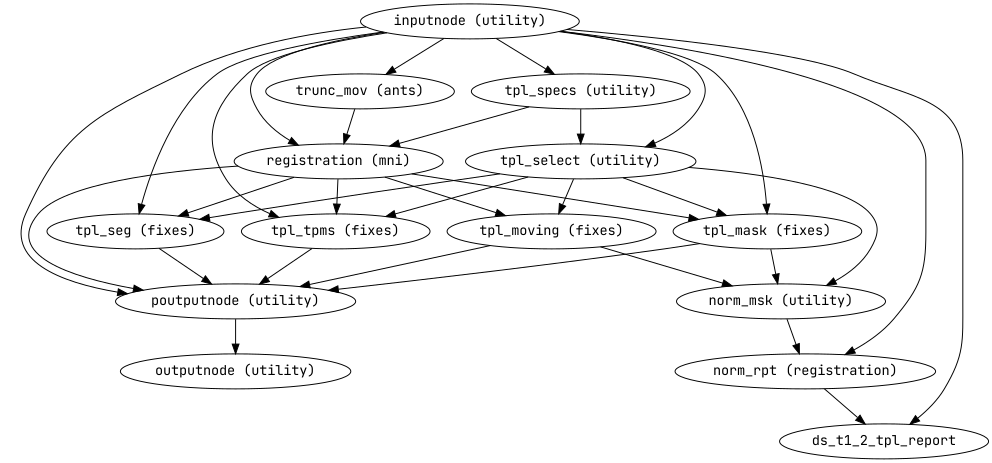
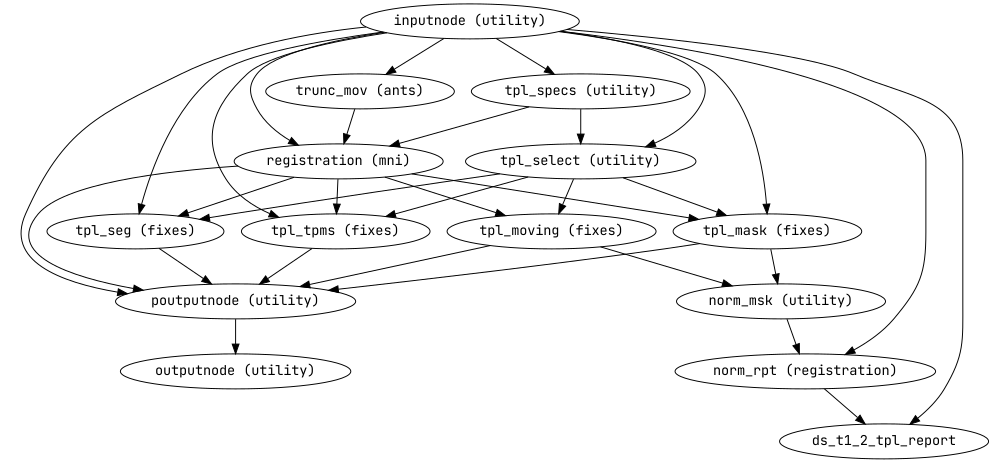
  strict digraph {
    fontname="JetBrains Mono"
    node [fontname="JetBrains Mono"]
    edge [fontname="JetBrains Mono"]
    "inputnode (utility)"
    "tpl_specs (utility)"
    "tpl_select (utility)"
    "registration (mni)"
    "trunc_mov (ants)"
    "tpl_mask (fixes)"
    "tpl_seg (fixes)"
    "tpl_tpms (fixes)"
    "poutputnode (utility)"
    "norm_rpt (registration)"
    ds_t1_2_tpl_report
    "tpl_moving (fixes)"
    "norm_msk (utility)"
    "outputnode (utility)"
    "inputnode (utility)" -> "tpl_specs (utility)"
    "inputnode (utility)" -> "tpl_select (utility)"
    "inputnode (utility)" -> "registration (mni)"
    "inputnode (utility)" -> "trunc_mov (ants)"
    "inputnode (utility)" -> "tpl_mask (fixes)"
    "inputnode (utility)" -> "tpl_seg (fixes)"
    "inputnode (utility)" -> "tpl_tpms (fixes)"
    "inputnode (utility)" -> "poutputnode (utility)"
    "inputnode (utility)" -> "norm_rpt (registration)"
    "inputnode (utility)" -> ds_t1_2_tpl_report
    "tpl_specs (utility)" -> "tpl_select (utility)"
    "tpl_specs (utility)" -> "registration (mni)"
    "tpl_select (utility)" -> "tpl_mask (fixes)"
    "tpl_select (utility)" -> "tpl_seg (fixes)"
    "tpl_select (utility)" -> "tpl_tpms (fixes)"
    "tpl_select (utility)" -> "tpl_moving (fixes)"
-   "tpl_select (utility)" -> "norm_msk (utility)"
    "registration (mni)" -> "tpl_mask (fixes)"
    "registration (mni)" -> "tpl_seg (fixes)"
    "registration (mni)" -> "tpl_tpms (fixes)"
    "registration (mni)" -> "poutputnode (utility)"
    "registration (mni)" -> "tpl_moving (fixes)"
    "trunc_mov (ants)" -> "registration (mni)"
    "tpl_mask (fixes)" -> "poutputnode (utility)"
    "tpl_mask (fixes)" -> "norm_msk (utility)"
    "tpl_seg (fixes)" -> "poutputnode (utility)"
    "tpl_tpms (fixes)" -> "poutputnode (utility)"
    "poutputnode (utility)" -> "outputnode (utility)"
    "norm_rpt (registration)" -> ds_t1_2_tpl_report
    "tpl_moving (fixes)" -> "poutputnode (utility)"
    "tpl_moving (fixes)" -> "norm_msk (utility)"
    "norm_msk (utility)" -> "norm_rpt (registration)"
  }
